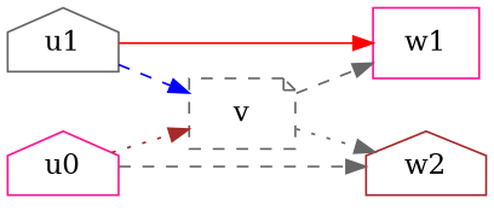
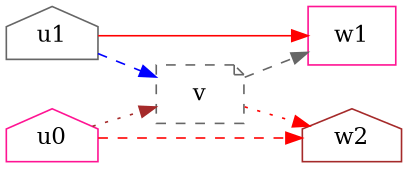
  digraph {
    rankdir=LR
    node [color=deeppink shape=house]
    edge [color=red style=dashed]
    w1 [shape=box]
    u1 [color=gray40]
    v [color=gray40 shape=note style=dashed]
    w2 [color=brown]
    n5 [label=u0]
    u1 -> w1 [style=solid]
    u1 -> v [color=blue]
    v -> w1 [color=gray40]
-   v -> w2 [color=gray40 style=dotted]
+   v -> w2 [style=dotted]
    n5 -> v [color=brown style=dotted]
-   n5 -> w2 [color=gray40]
+   n5 -> w2
  }
